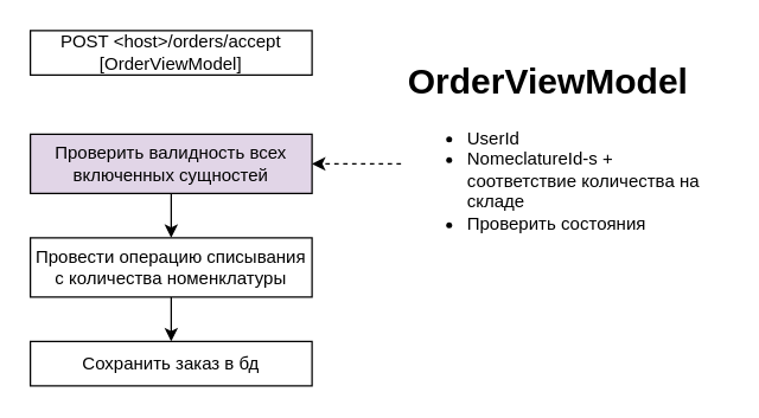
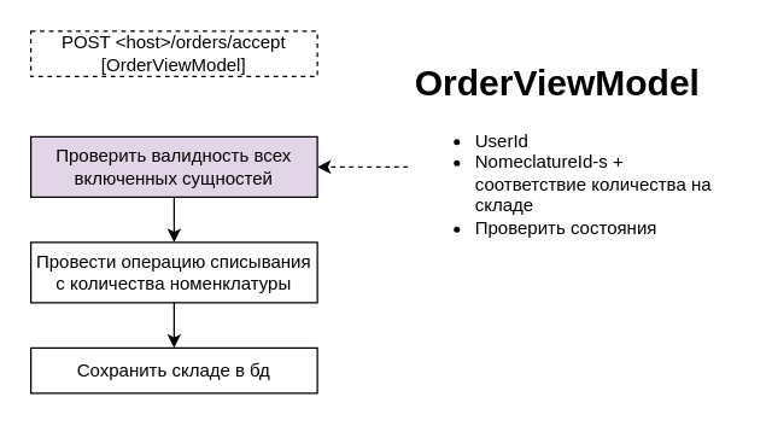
  <mxCell id="0" />
  <mxCell id="1" parent="0" />
- <mxCell id="2" value="POST &amp;lt;host&amp;gt;/orders/accept&lt;br&gt;[OrderViewModel]" style="rounded=0;whiteSpace=wrap;html=1;" vertex="1" parent="1"><mxGeometry x="20" y="20" width="190" height="30" as="geometry" /></mxCell>
+ <mxCell id="2" value="POST &amp;lt;host&amp;gt;/orders/accept&lt;br&gt;[OrderViewModel]" style="rounded=0;whiteSpace=wrap;html=1;dashed=1;" vertex="1" parent="1"><mxGeometry x="20" y="20" width="190" height="30" as="geometry" /></mxCell>
  <mxCell id="3" style="edgeStyle=orthogonalEdgeStyle;rounded=0;orthogonalLoop=1;jettySize=auto;html=1;" edge="1" parent="1" source="4" target="8"><mxGeometry relative="1" as="geometry" /></mxCell>
  <mxCell id="4" value="Проверить валидность всех включенных сущностей" style="rounded=0;whiteSpace=wrap;html=1;fillColor=#e1d5e7;" vertex="1" parent="1"><mxGeometry x="20" y="90" width="190" height="40" as="geometry" /></mxCell>
  <mxCell id="5" style="edgeStyle=orthogonalEdgeStyle;rounded=0;orthogonalLoop=1;jettySize=auto;html=1;entryX=1;entryY=0.5;entryDx=0;entryDy=0;dashed=1;" edge="1" parent="1" source="6" target="4"><mxGeometry relative="1" as="geometry" /></mxCell>
  <mxCell id="6" value="&lt;h1&gt;OrderViewModel&lt;/h1&gt;&lt;p&gt;&lt;/p&gt;&lt;ul&gt;&lt;li&gt;UserId&lt;/li&gt;&lt;li&gt;NomeclatureId-s + соответствие количества на складе&lt;/li&gt;&lt;li&gt;Проверить состояния&lt;/li&gt;&lt;/ul&gt;&lt;p&gt;&lt;/p&gt;" style="text;html=1;strokeColor=none;fillColor=none;spacing=5;spacingTop=-20;whiteSpace=wrap;overflow=hidden;rounded=0;" vertex="1" parent="1"><mxGeometry x="270" y="35" width="220" height="150" as="geometry" /></mxCell>
  <mxCell id="7" style="edgeStyle=orthogonalEdgeStyle;rounded=0;orthogonalLoop=1;jettySize=auto;html=1;entryX=0.5;entryY=0;entryDx=0;entryDy=0;" edge="1" parent="1" source="8" target="9"><mxGeometry relative="1" as="geometry" /></mxCell>
  <mxCell id="8" value="Провести операцию списывания с количества номенклатуры" style="rounded=0;whiteSpace=wrap;html=1;" vertex="1" parent="1"><mxGeometry x="20" y="160" width="190" height="40" as="geometry" /></mxCell>
- <mxCell id="9" value="Сохранить заказ в бд" style="rounded=0;whiteSpace=wrap;html=1;" vertex="1" parent="1"><mxGeometry x="20" y="230" width="190" height="30" as="geometry" /></mxCell>
+ <mxCell id="9" value="Сохранить складе в бд" style="rounded=0;whiteSpace=wrap;html=1;" vertex="1" parent="1"><mxGeometry x="20" y="230" width="190" height="30" as="geometry" /></mxCell>
